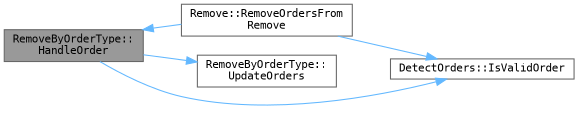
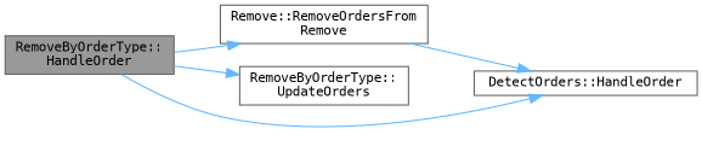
  digraph {
    fontname="DejaVu Sans Mono"
    rankdir=LR
    node [color=grey40 fillcolor=white fontname="DejaVu Sans Mono" fontsize=10 shape=box style=filled]
    edge [color=steelblue1 fontname="DejaVu Sans Mono" fontsize=10 labelfontname=Helvetica labelfontsize=10 style=solid]
    n1 [color=gray40 fillcolor=grey60 fontcolor=black height=0.2 label="RemoveByOrderType::\lHandleOrder" width=0.4]
    n2 [height=0.2 label="Remove::RemoveOrdersFrom\lRemove" width=0.4]
    n3 [height=0.2 label="RemoveByOrderType::\lUpdateOrders" width=0.4]
-   n4 [height=0.2 label="DetectOrders::IsValidOrder" width=0.4]
-   n2 -> n1
+   n4 [height=0.2 label="DetectOrders::HandleOrder" width=0.4]
+   n1 -> n2
    n1 -> n3
    n1 -> n4
    n2 -> n4
  }
